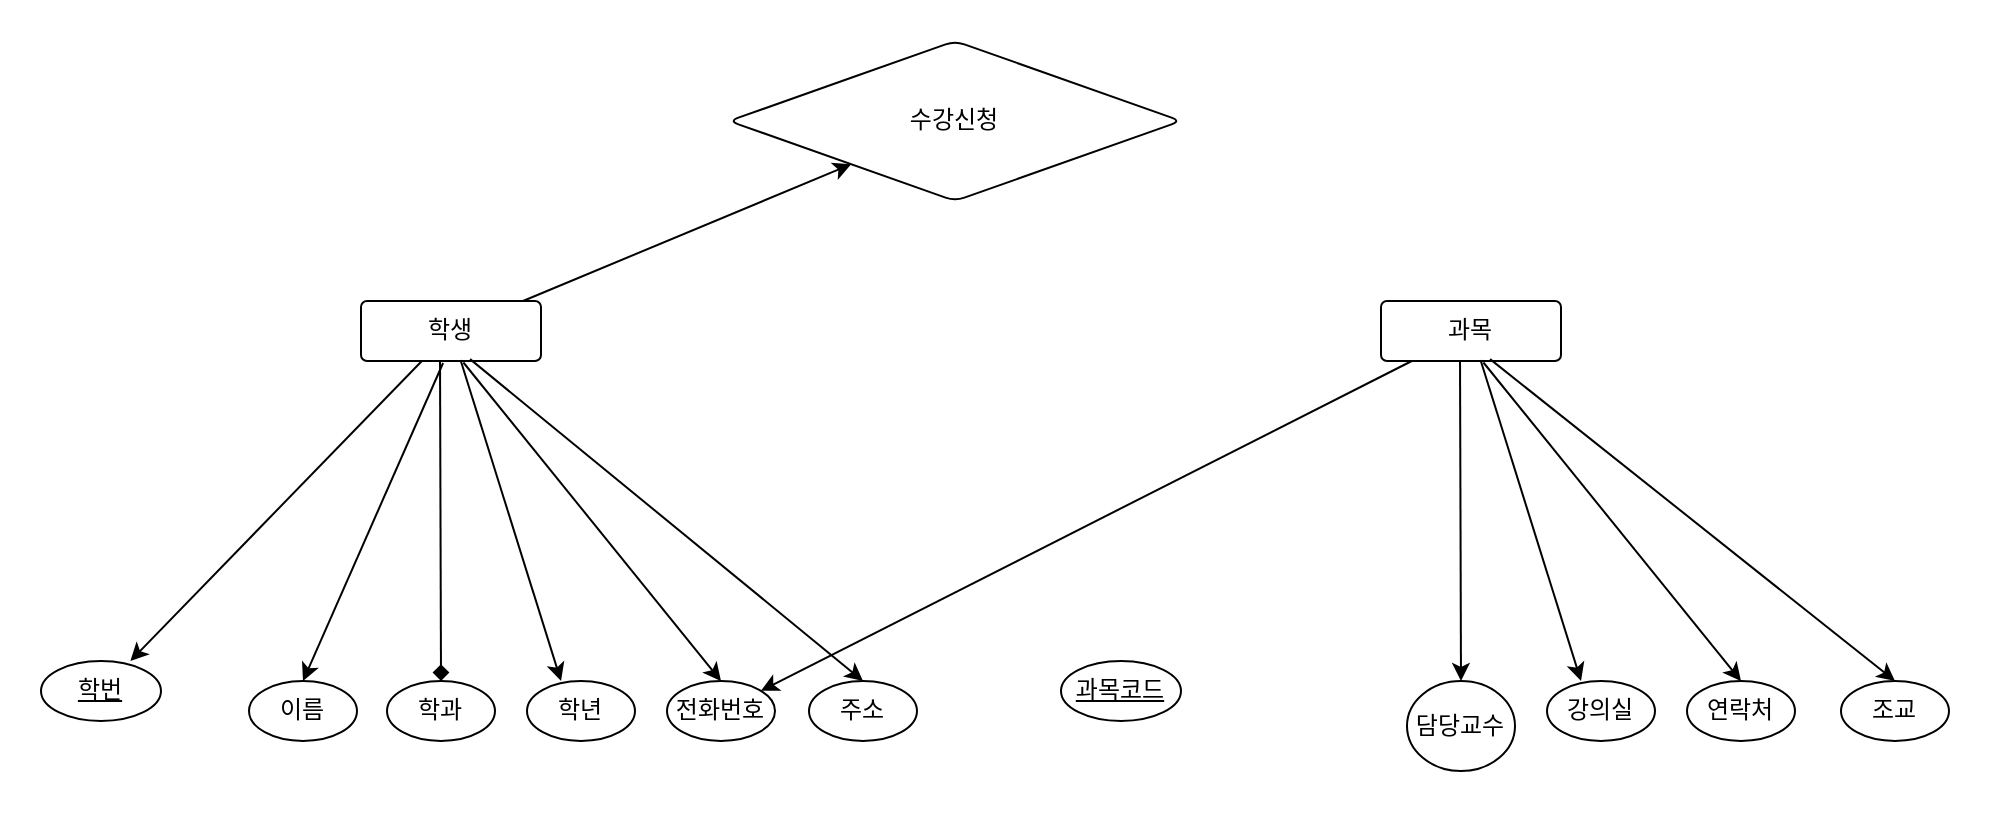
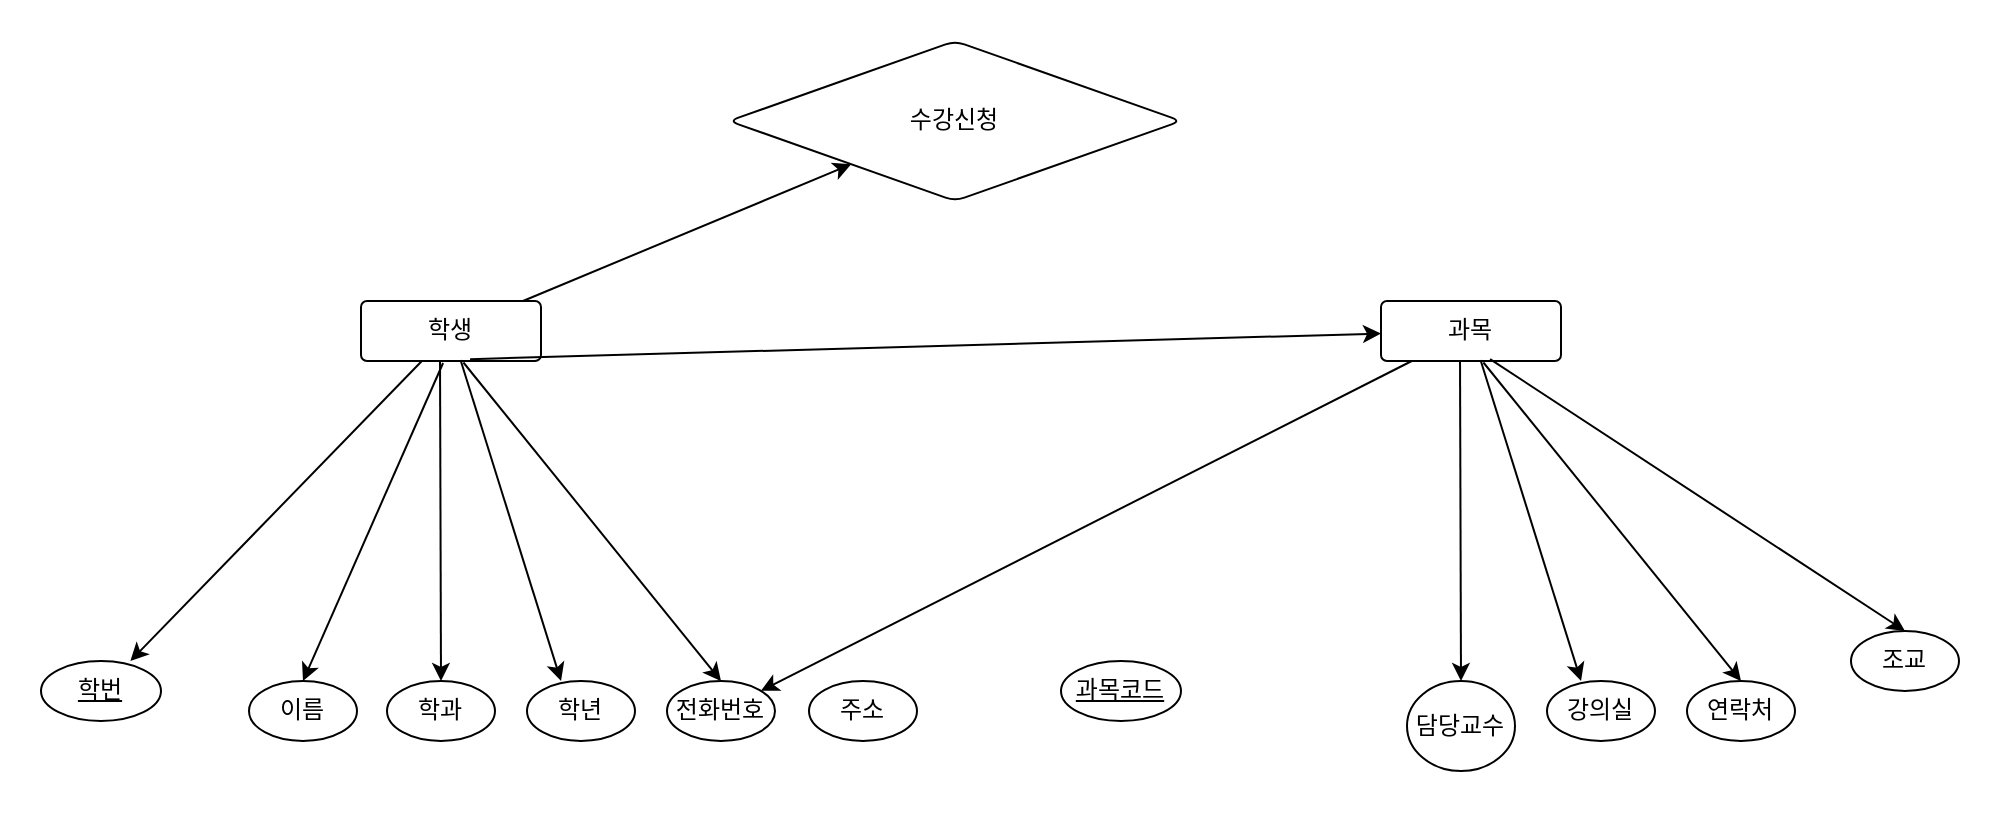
  <mxCell id="0" />
  <mxCell id="1" parent="0" />
  <mxCell id="2" value="과목코드" style="ellipse;whiteSpace=wrap;html=1;align=center;fontStyle=4;" parent="1" vertex="1"><mxGeometry x="530" y="330" width="60" height="30" as="geometry" /></mxCell>
  <mxCell id="3" style="rounded=0;orthogonalLoop=1;jettySize=auto;html=1;" parent="1" source="4" target="21" edge="1"><mxGeometry relative="1" as="geometry"><mxPoint x="600" y="80" as="targetPoint" /></mxGeometry></mxCell>
  <mxCell id="4" value="과목" style="rounded=1;arcSize=10;whiteSpace=wrap;html=1;align=center;" parent="1" vertex="1"><mxGeometry x="690" y="150" width="90" height="30" as="geometry" /></mxCell>
  <mxCell id="5" value="담당교수" style="ellipse;whiteSpace=wrap;html=1;align=center;" parent="1" vertex="1"><mxGeometry x="703" y="340" width="54" height="45" as="geometry" /></mxCell>
  <mxCell id="6" value="강의실" style="ellipse;whiteSpace=wrap;html=1;align=center;" parent="1" vertex="1"><mxGeometry x="773" y="340" width="54" height="30" as="geometry" /></mxCell>
- <mxCell id="7" value="조교" style="ellipse;whiteSpace=wrap;html=1;align=center;" parent="1" vertex="1"><mxGeometry x="920" y="340" width="54" height="30" as="geometry" /></mxCell>
+ <mxCell id="7" value="조교" style="ellipse;whiteSpace=wrap;html=1;align=center;" parent="1" vertex="1"><mxGeometry x="925" y="315" width="54" height="30" as="geometry" /></mxCell>
  <mxCell id="8" value="연락처" style="ellipse;whiteSpace=wrap;html=1;align=center;" parent="1" vertex="1"><mxGeometry x="843" y="340" width="54" height="30" as="geometry" /></mxCell>
  <mxCell id="9" style="rounded=0;orthogonalLoop=1;jettySize=auto;html=1;entryX=0.5;entryY=0;entryDx=0;entryDy=0;entryPerimeter=0;exitX=0.439;exitY=1.017;exitDx=0;exitDy=0;exitPerimeter=0;" parent="1" source="4" target="5" edge="1"><mxGeometry relative="1" as="geometry"><mxPoint x="760" y="210" as="sourcePoint" /><mxPoint x="670.5" y="340" as="targetPoint" /></mxGeometry></mxCell>
  <mxCell id="10" style="rounded=0;orthogonalLoop=1;jettySize=auto;html=1;entryX=0.5;entryY=0;entryDx=0;entryDy=0;exitX=0.569;exitY=1.025;exitDx=0;exitDy=0;exitPerimeter=0;" parent="1" source="4" target="8" edge="1"><mxGeometry relative="1" as="geometry"><mxPoint x="634" y="260" as="sourcePoint" /><mxPoint x="794" y="330" as="targetPoint" /></mxGeometry></mxCell>
  <mxCell id="11" style="rounded=0;orthogonalLoop=1;jettySize=auto;html=1;entryX=0.315;entryY=0;entryDx=0;entryDy=0;entryPerimeter=0;exitX=0.553;exitY=0.983;exitDx=0;exitDy=0;exitPerimeter=0;" parent="1" source="4" target="6" edge="1"><mxGeometry relative="1" as="geometry"><mxPoint x="644" y="270" as="sourcePoint" /><mxPoint x="804" y="340" as="targetPoint" /></mxGeometry></mxCell>
  <mxCell id="12" style="rounded=0;orthogonalLoop=1;jettySize=auto;html=1;entryX=0.5;entryY=0;entryDx=0;entryDy=0;exitX=0.606;exitY=0.969;exitDx=0;exitDy=0;exitPerimeter=0;" parent="1" source="4" target="7" edge="1"><mxGeometry relative="1" as="geometry"><mxPoint x="674" y="264" as="sourcePoint" /><mxPoint x="941" y="340" as="targetPoint" /></mxGeometry></mxCell>
  <mxCell id="13" value="학번" style="ellipse;whiteSpace=wrap;html=1;align=center;fontStyle=4;" parent="1" vertex="1"><mxGeometry x="20" y="330" width="60" height="30" as="geometry" /></mxCell>
  <mxCell id="14" style="rounded=0;orthogonalLoop=1;jettySize=auto;html=1;entryX=0.745;entryY=0;entryDx=0;entryDy=0;entryPerimeter=0;" parent="1" source="16" target="13" edge="1"><mxGeometry relative="1" as="geometry"><mxPoint x="60" y="340" as="targetPoint" /></mxGeometry></mxCell>
  <mxCell id="15" value="" style="rounded=0;orthogonalLoop=1;jettySize=auto;html=1;" parent="1" source="16" target="27" edge="1"><mxGeometry relative="1" as="geometry" /></mxCell>
  <mxCell id="16" value="학생" style="rounded=1;arcSize=10;whiteSpace=wrap;html=1;align=center;" parent="1" vertex="1"><mxGeometry x="180" y="150" width="90" height="30" as="geometry" /></mxCell>
  <mxCell id="17" value="학과" style="ellipse;whiteSpace=wrap;html=1;align=center;" parent="1" vertex="1"><mxGeometry x="193" y="340" width="54" height="30" as="geometry" /></mxCell>
  <mxCell id="18" value="이름" style="ellipse;whiteSpace=wrap;html=1;align=center;" parent="1" vertex="1"><mxGeometry x="124" y="340" width="54" height="30" as="geometry" /></mxCell>
  <mxCell id="19" value="학년" style="ellipse;whiteSpace=wrap;html=1;align=center;" parent="1" vertex="1"><mxGeometry x="263" y="340" width="54" height="30" as="geometry" /></mxCell>
  <mxCell id="20" value="주소" style="ellipse;whiteSpace=wrap;html=1;align=center;" parent="1" vertex="1"><mxGeometry x="404" y="340" width="54" height="30" as="geometry" /></mxCell>
  <mxCell id="21" value="전화번호" style="ellipse;whiteSpace=wrap;html=1;align=center;" parent="1" vertex="1"><mxGeometry x="333" y="340" width="54" height="30" as="geometry" /></mxCell>
  <mxCell id="22" style="rounded=0;orthogonalLoop=1;jettySize=auto;html=1;entryX=0.5;entryY=0;entryDx=0;entryDy=0;exitX=0.456;exitY=1.033;exitDx=0;exitDy=0;exitPerimeter=0;" parent="1" source="16" target="18" edge="1"><mxGeometry relative="1" as="geometry"><mxPoint x="132" y="270" as="sourcePoint" /><mxPoint x="70" y="340" as="targetPoint" /></mxGeometry></mxCell>
- <mxCell id="23" style="rounded=0;orthogonalLoop=1;jettySize=auto;html=1;entryX=0.5;entryY=0;entryDx=0;entryDy=0;entryPerimeter=0;exitX=0.439;exitY=1.017;exitDx=0;exitDy=0;exitPerimeter=0;endArrow=diamond;" parent="1" source="16" target="17" edge="1"><mxGeometry relative="1" as="geometry"><mxPoint x="250" y="210" as="sourcePoint" /><mxPoint x="160.5" y="340" as="targetPoint" /></mxGeometry></mxCell>
+ <mxCell id="23" style="rounded=0;orthogonalLoop=1;jettySize=auto;html=1;entryX=0.5;entryY=0;entryDx=0;entryDy=0;entryPerimeter=0;exitX=0.439;exitY=1.017;exitDx=0;exitDy=0;exitPerimeter=0;" parent="1" source="16" target="17" edge="1"><mxGeometry relative="1" as="geometry"><mxPoint x="250" y="210" as="sourcePoint" /><mxPoint x="160.5" y="340" as="targetPoint" /></mxGeometry></mxCell>
  <mxCell id="24" style="rounded=0;orthogonalLoop=1;jettySize=auto;html=1;entryX=0.5;entryY=0;entryDx=0;entryDy=0;exitX=0.569;exitY=1.025;exitDx=0;exitDy=0;exitPerimeter=0;" parent="1" source="16" target="21" edge="1"><mxGeometry relative="1" as="geometry"><mxPoint x="124" y="260" as="sourcePoint" /><mxPoint x="284" y="330" as="targetPoint" /></mxGeometry></mxCell>
  <mxCell id="25" style="rounded=0;orthogonalLoop=1;jettySize=auto;html=1;entryX=0.315;entryY=0;entryDx=0;entryDy=0;entryPerimeter=0;exitX=0.553;exitY=0.983;exitDx=0;exitDy=0;exitPerimeter=0;" parent="1" source="16" target="19" edge="1"><mxGeometry relative="1" as="geometry"><mxPoint x="134" y="270" as="sourcePoint" /><mxPoint x="294" y="340" as="targetPoint" /></mxGeometry></mxCell>
- <mxCell id="26" style="rounded=0;orthogonalLoop=1;jettySize=auto;html=1;entryX=0.5;entryY=0;entryDx=0;entryDy=0;exitX=0.606;exitY=0.969;exitDx=0;exitDy=0;exitPerimeter=0;" parent="1" source="16" target="20" edge="1"><mxGeometry relative="1" as="geometry"><mxPoint x="164" y="264" as="sourcePoint" /><mxPoint x="383" y="333" as="targetPoint" /></mxGeometry></mxCell>
+ <mxCell id="26" style="rounded=0;orthogonalLoop=1;jettySize=auto;html=1;exitX=0.606;exitY=0.969;exitDx=0;exitDy=0;exitPerimeter=0;" parent="1" source="16" target="4" edge="1"><mxGeometry relative="1" as="geometry"><mxPoint x="164" y="264" as="sourcePoint" /><mxPoint x="383" y="333" as="targetPoint" /></mxGeometry></mxCell>
  <mxCell id="27" value="수강신청" style="rhombus;whiteSpace=wrap;html=1;rounded=1;arcSize=10;" parent="1" vertex="1"><mxGeometry x="364" y="20" width="226" height="80" as="geometry" /></mxCell>
